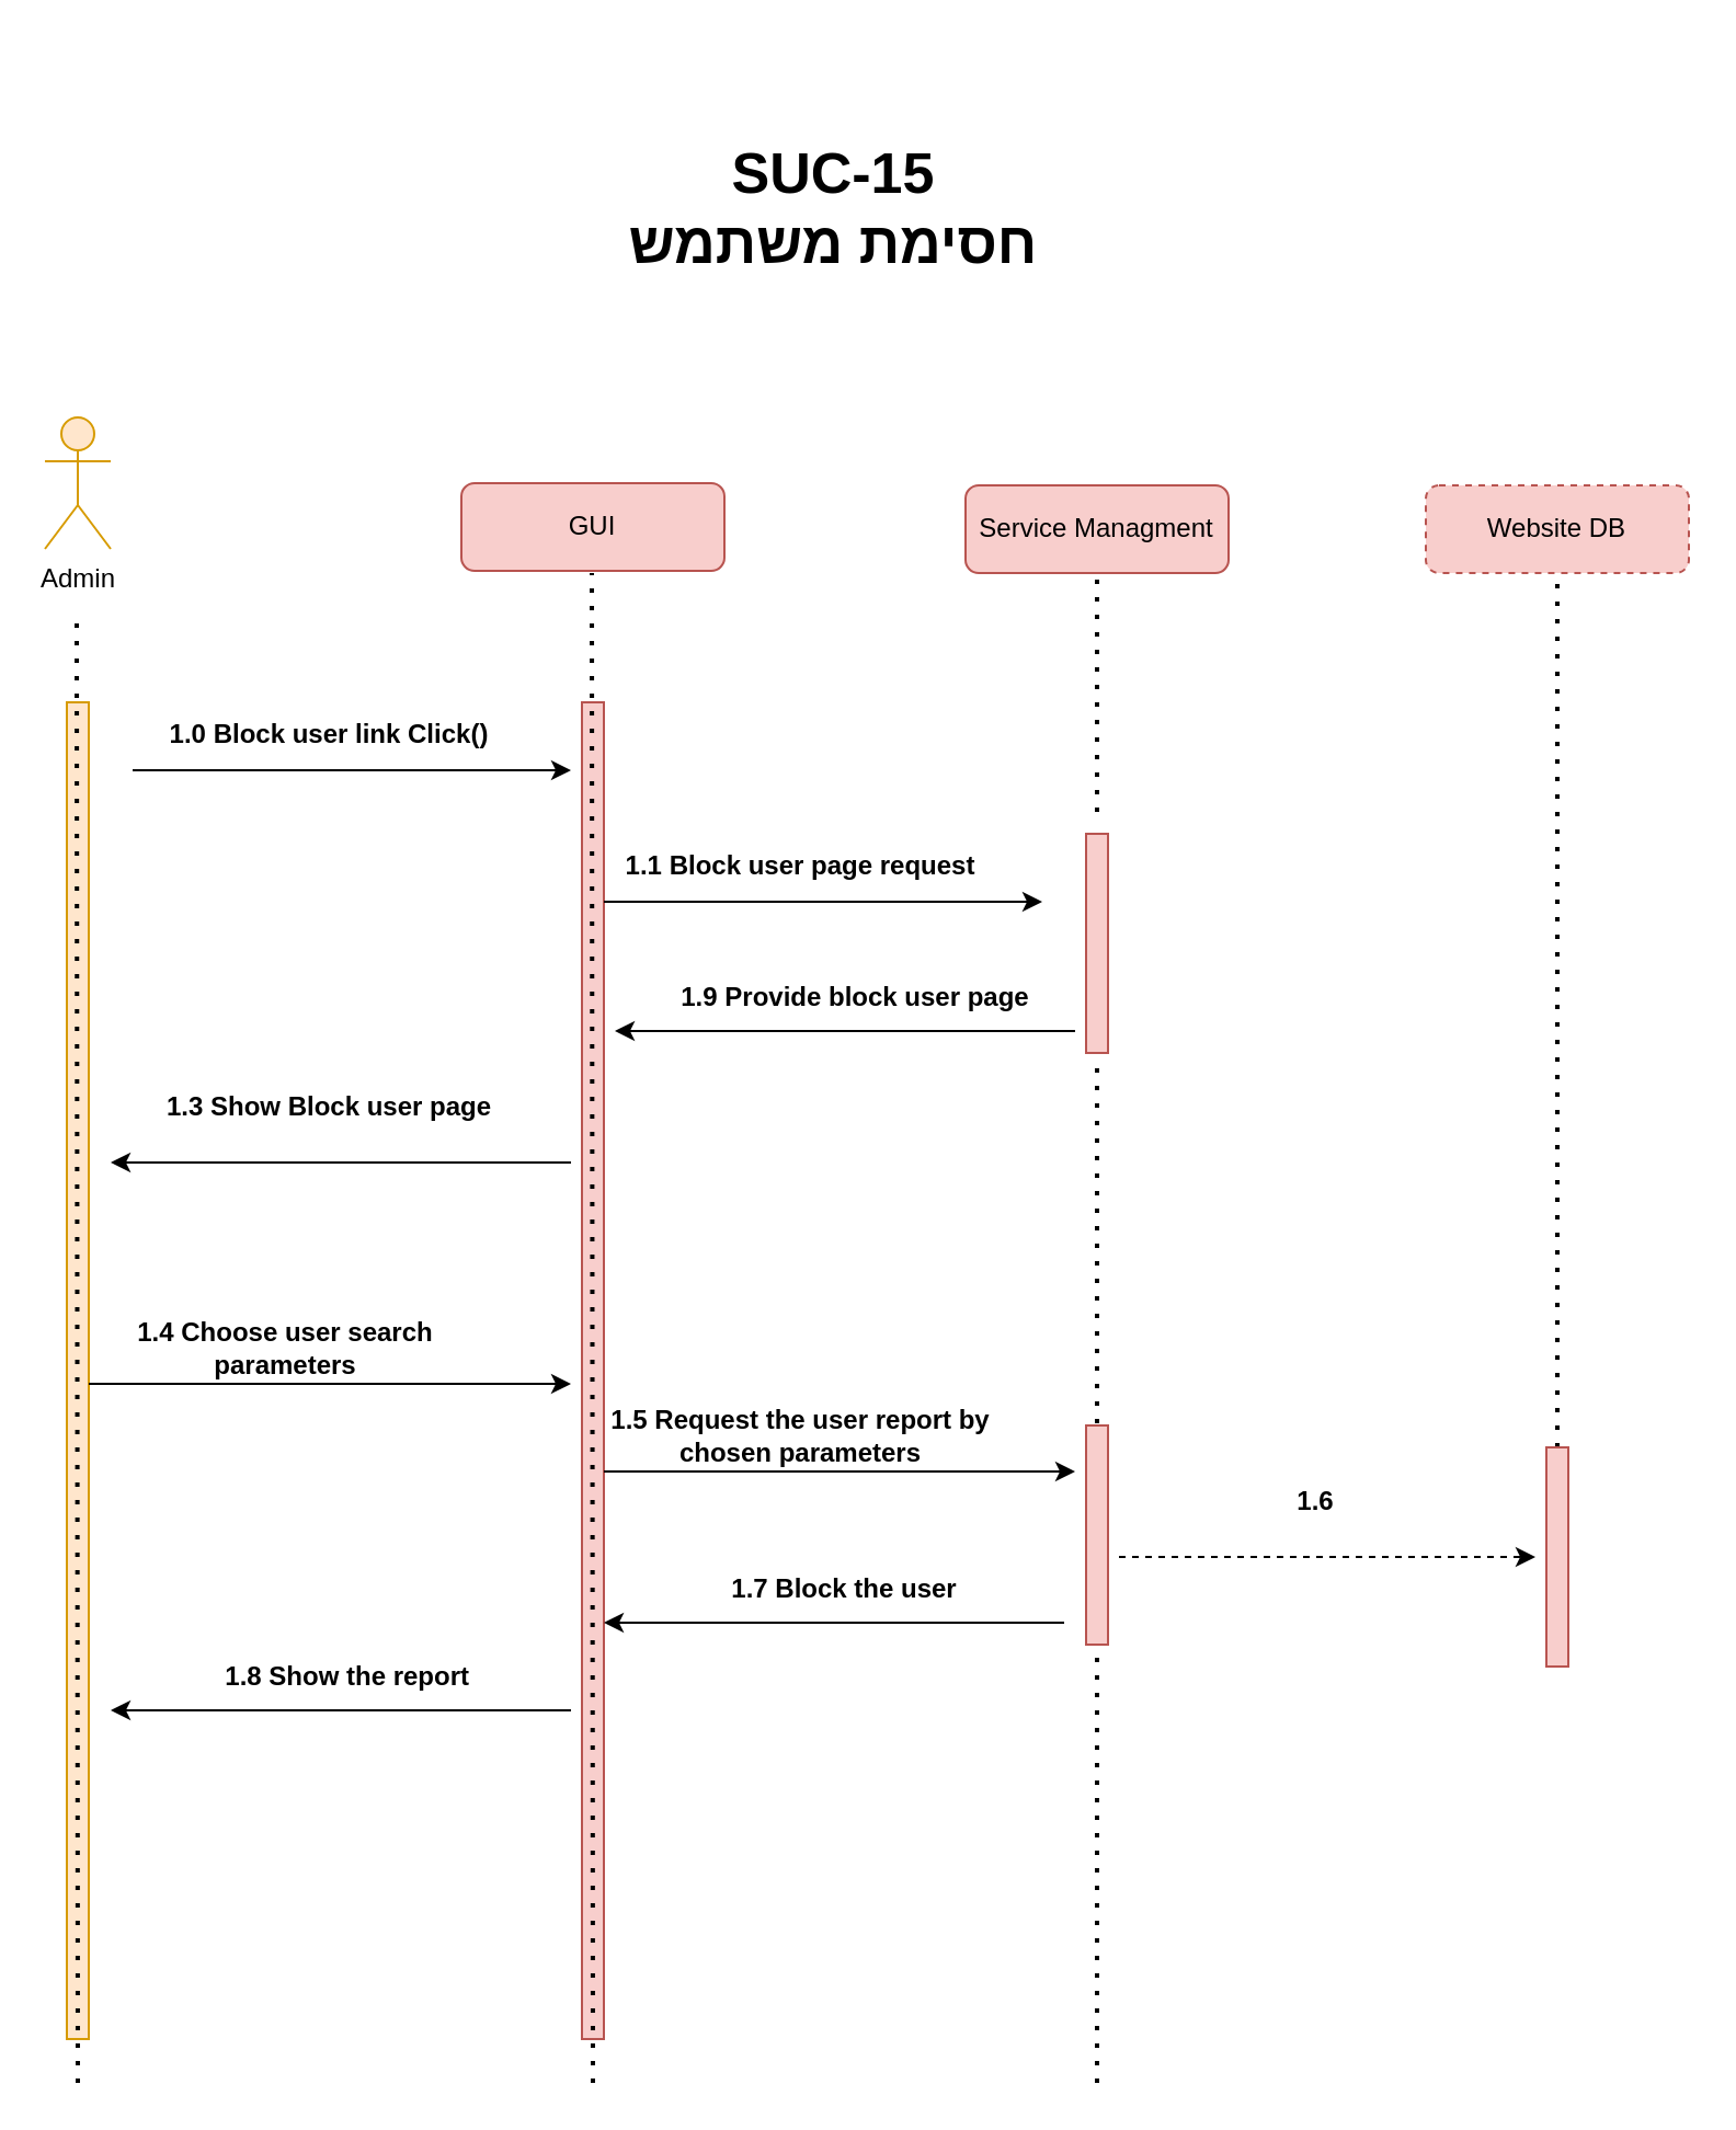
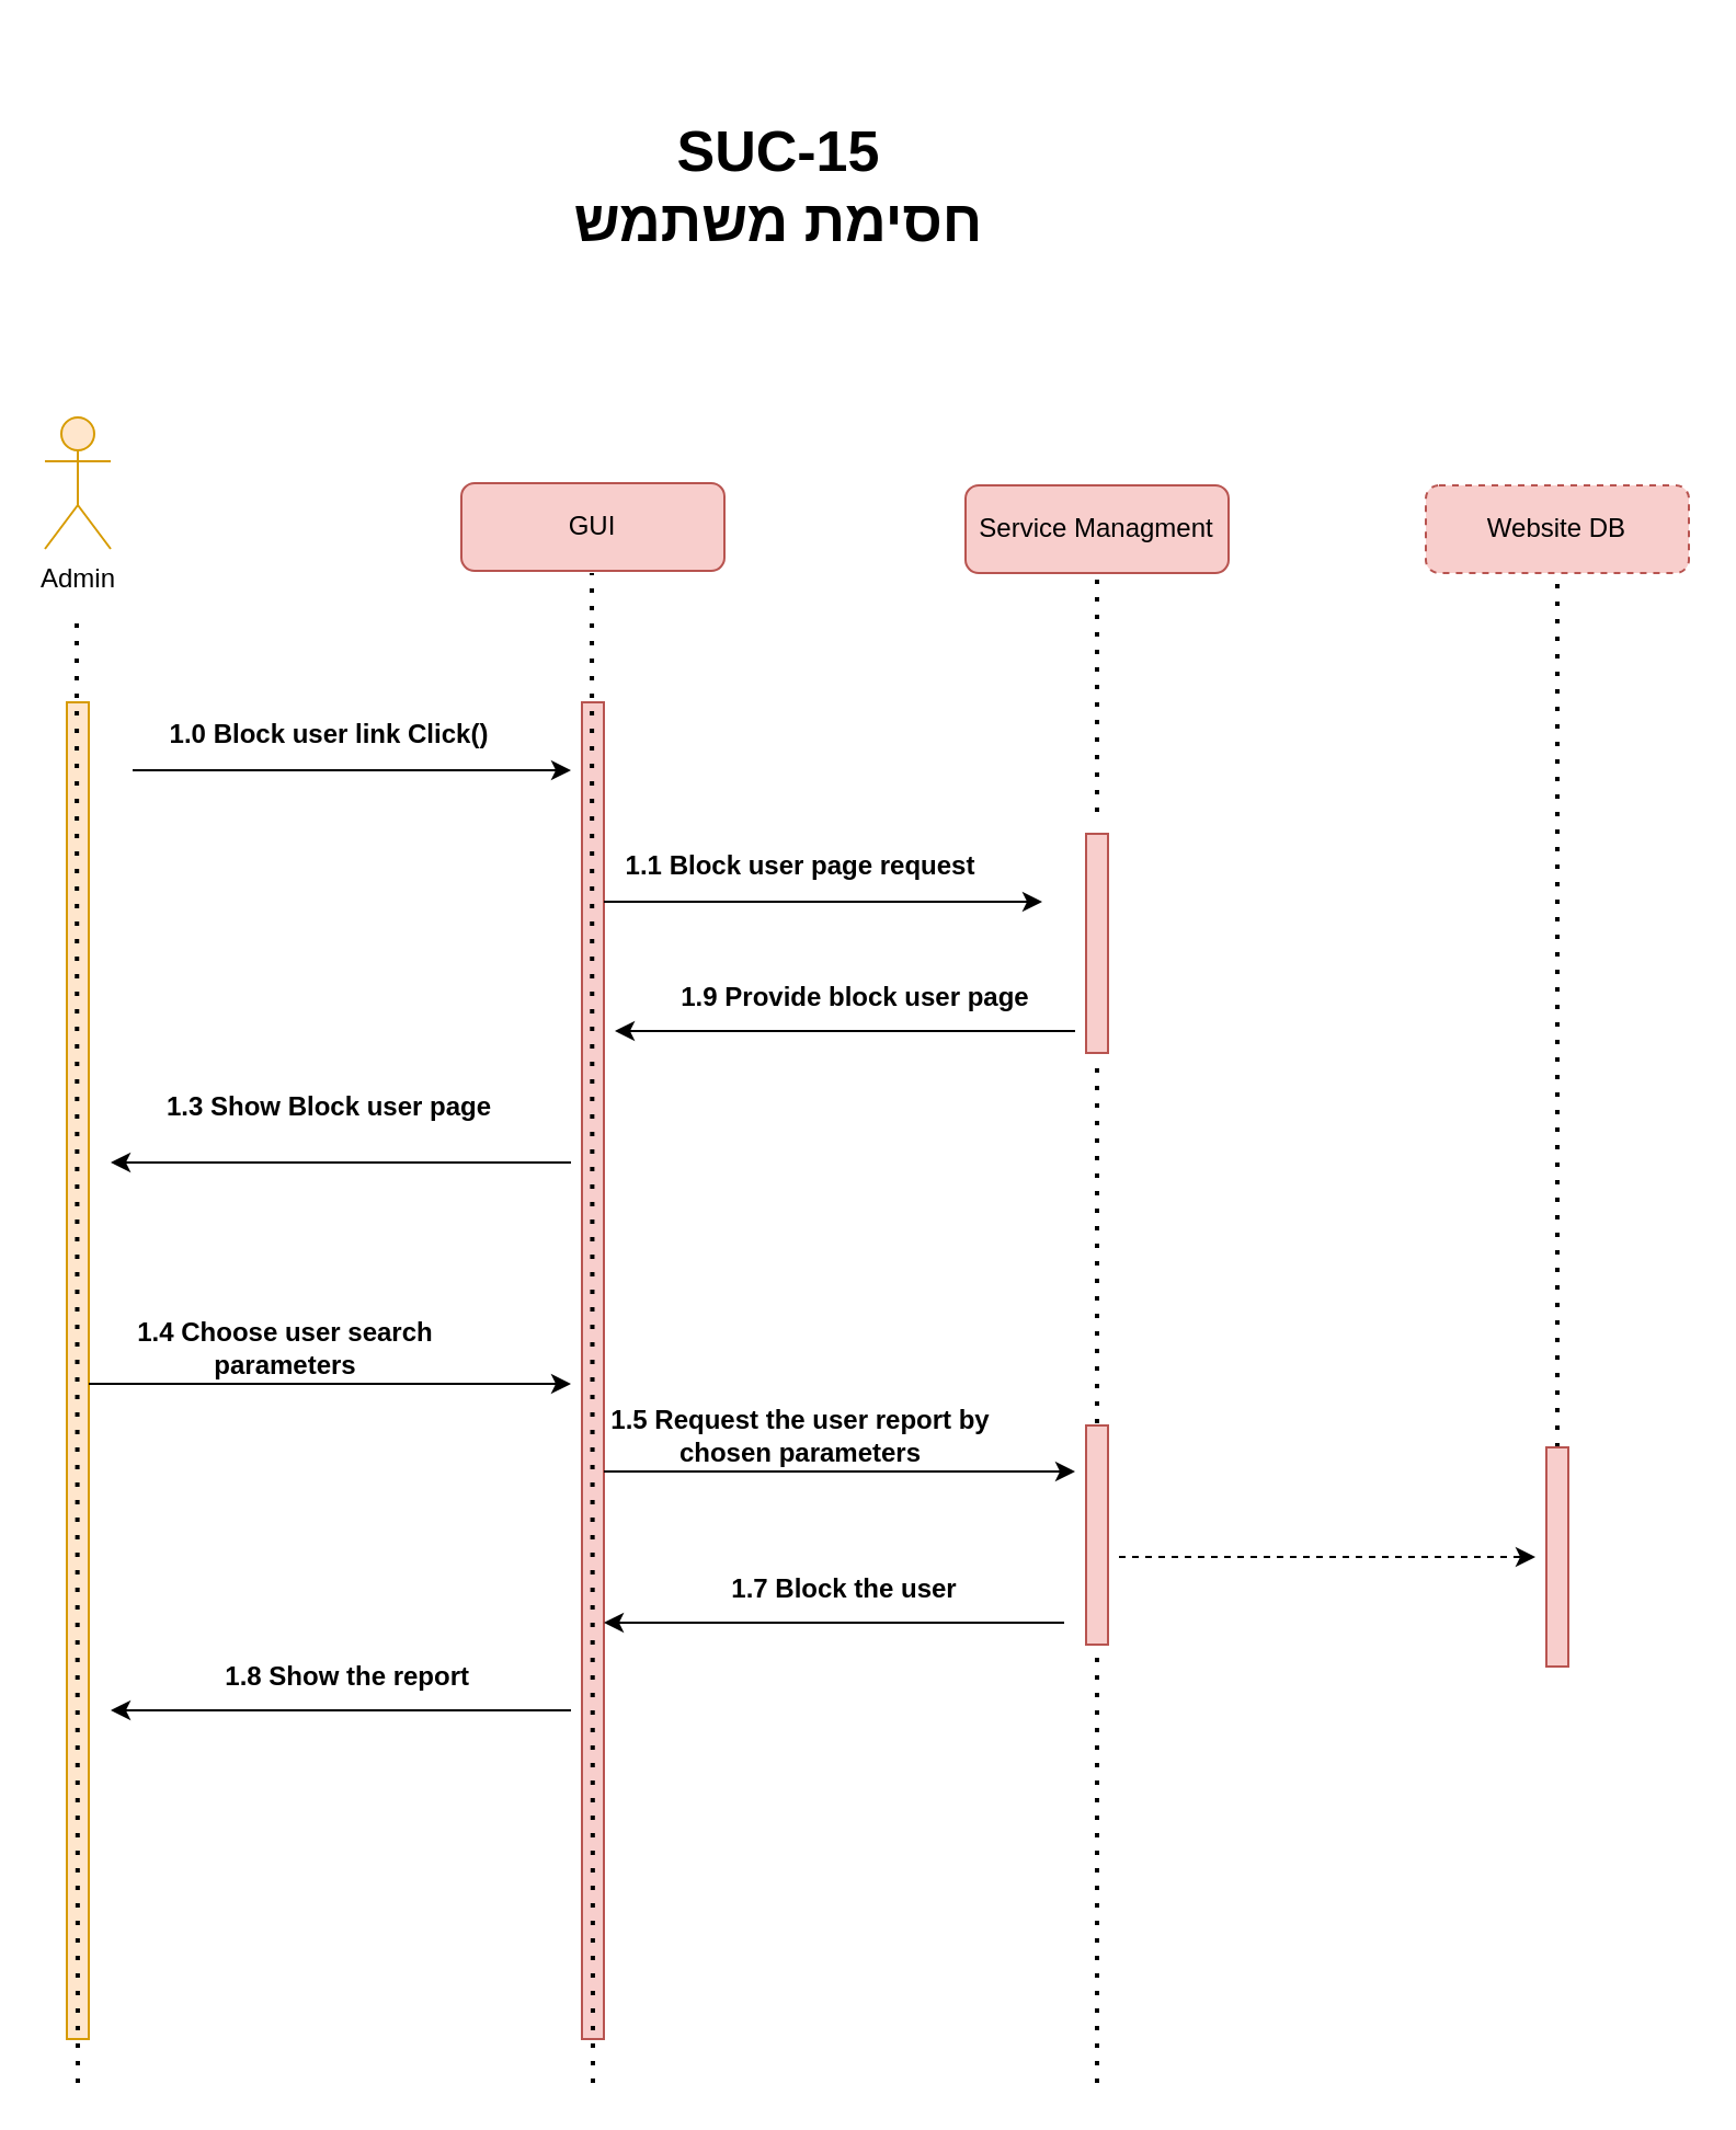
  <mxCell id="0" />
  <mxCell id="1" parent="0" />
  <mxCell id="2" value="Service Managment" style="rounded=1;whiteSpace=wrap;html=1;fillColor=#f8cecc;strokeColor=#b85450;" vertex="1" parent="1"><mxGeometry x="440" y="221" width="120" height="40" as="geometry" /></mxCell>
  <mxCell id="3" value="Admin" style="shape=umlActor;verticalLabelPosition=bottom;verticalAlign=top;html=1;outlineConnect=0;fillColor=#ffe6cc;strokeColor=#d79b00;" vertex="1" parent="1"><mxGeometry x="20" y="190" width="30" height="60" as="geometry" /></mxCell>
- <mxCell id="4" value="&lt;p class=&quot;MsoNormal&quot; dir=&quot;RTL&quot;&gt;&lt;span lang=&quot;EN-GB&quot; dir=&quot;LTR&quot;&gt;SUC-15&lt;/span&gt;&lt;span dir=&quot;RTL&quot;&gt;&lt;/span&gt;&lt;span dir=&quot;RTL&quot;&gt;&lt;/span&gt;&lt;span lang=&quot;HE&quot; style=&quot;font-family: &amp;#34;david&amp;#34; , sans-serif&quot;&gt;&lt;span dir=&quot;RTL&quot;&gt;&lt;/span&gt;&lt;span dir=&quot;RTL&quot;&gt;&lt;/span&gt;&lt;br&gt;חסימת משתמש&lt;/span&gt;&lt;/p&gt;" style="text;html=1;strokeColor=none;fillColor=none;align=center;verticalAlign=middle;whiteSpace=wrap;rounded=0;fontStyle=1;fontSize=26;" vertex="1" parent="1"><mxGeometry x="145" y="30" width="470" height="130" as="geometry" /></mxCell>
+ <mxCell id="4" value="&lt;p class=&quot;MsoNormal&quot; dir=&quot;RTL&quot;&gt;&lt;span lang=&quot;EN-GB&quot; dir=&quot;LTR&quot;&gt;SUC-15&lt;/span&gt;&lt;span dir=&quot;RTL&quot;&gt;&lt;/span&gt;&lt;span dir=&quot;RTL&quot;&gt;&lt;/span&gt;&lt;span lang=&quot;HE&quot; style=&quot;font-family: &amp;#34;david&amp;#34; , sans-serif&quot;&gt;&lt;span dir=&quot;RTL&quot;&gt;&lt;/span&gt;&lt;span dir=&quot;RTL&quot;&gt;&lt;/span&gt;&lt;br&gt;חסימת משתמש&lt;/span&gt;&lt;/p&gt;" style="text;html=1;strokeColor=none;fillColor=none;align=center;verticalAlign=middle;whiteSpace=wrap;rounded=0;fontStyle=1;fontSize=26;" vertex="1" parent="1"><mxGeometry x="120" y="20" width="470" height="130" as="geometry" /></mxCell>
  <mxCell id="5" value="" style="endArrow=none;dashed=1;html=1;dashPattern=1 3;strokeWidth=2;rounded=0;fontSize=14;entryX=0.5;entryY=1;entryDx=0;entryDy=0;startArrow=none;" edge="1" parent="1" target="2"><mxGeometry width="50" height="50" relative="1" as="geometry"><mxPoint x="500" y="370" as="sourcePoint" /><mxPoint x="550" y="401" as="targetPoint" /></mxGeometry></mxCell>
  <mxCell id="6" value="" style="html=1;points=[];perimeter=orthogonalPerimeter;fontSize=14;fillColor=#ffe6cc;strokeColor=#d79b00;perimeterSpacing=1;rounded=0;shadow=0;glass=0;sketch=0;" vertex="1" parent="1"><mxGeometry x="30" y="320" width="10" height="610" as="geometry" /></mxCell>
  <mxCell id="7" value="" style="endArrow=classic;html=1;rounded=0;fontSize=14;" edge="1" parent="1"><mxGeometry width="50" height="50" relative="1" as="geometry"><mxPoint x="60" y="351" as="sourcePoint" /><mxPoint x="260" y="351" as="targetPoint" /></mxGeometry></mxCell>
  <mxCell id="8" value="&lt;font style=&quot;font-size: 12px&quot;&gt;1.0 Block user link Click()&lt;/font&gt;" style="text;html=1;strokeColor=none;fillColor=none;align=center;verticalAlign=middle;whiteSpace=wrap;rounded=0;shadow=0;glass=0;sketch=0;fontSize=12;fontStyle=1" vertex="1" parent="1"><mxGeometry x="60" y="330" width="180" height="10" as="geometry" /></mxCell>
  <mxCell id="9" value="GUI" style="rounded=1;whiteSpace=wrap;html=1;fillColor=#f8cecc;strokeColor=#b85450;" vertex="1" parent="1"><mxGeometry x="210" y="220" width="120" height="40" as="geometry" /></mxCell>
  <mxCell id="10" value="" style="html=1;points=[];perimeter=orthogonalPerimeter;fontSize=14;fillColor=#f8cecc;strokeColor=#b85450;perimeterSpacing=1;rounded=0;shadow=0;glass=0;sketch=0;" vertex="1" parent="1"><mxGeometry x="265" y="320" width="10" height="610" as="geometry" /></mxCell>
  <mxCell id="11" value="" style="html=1;points=[];perimeter=orthogonalPerimeter;fontSize=14;fillColor=#f8cecc;strokeColor=#b85450;perimeterSpacing=1;rounded=0;shadow=0;glass=0;sketch=0;" vertex="1" parent="1"><mxGeometry x="495" y="380" width="10" height="100" as="geometry" /></mxCell>
  <mxCell id="12" value="" style="endArrow=none;dashed=1;html=1;dashPattern=1 3;strokeWidth=2;rounded=0;fontSize=14;entryX=0.5;entryY=1;entryDx=0;entryDy=0;startArrow=none;" edge="1" parent="1" source="21" target="11"><mxGeometry width="50" height="50" relative="1" as="geometry"><mxPoint x="500" y="930" as="sourcePoint" /><mxPoint x="520" y="260" as="targetPoint" /></mxGeometry></mxCell>
  <mxCell id="13" value="" style="endArrow=classic;html=1;rounded=0;fontSize=14;" edge="1" parent="1"><mxGeometry width="50" height="50" relative="1" as="geometry"><mxPoint x="275" y="411" as="sourcePoint" /><mxPoint x="475" y="411" as="targetPoint" /></mxGeometry></mxCell>
  <mxCell id="14" value="&lt;font style=&quot;font-size: 12px&quot;&gt;1.1 Block user page request&lt;/font&gt;" style="text;html=1;strokeColor=none;fillColor=none;align=center;verticalAlign=middle;whiteSpace=wrap;rounded=0;shadow=0;glass=0;sketch=0;fontSize=12;fontStyle=1" vertex="1" parent="1"><mxGeometry x="275" y="390" width="180" height="10" as="geometry" /></mxCell>
  <mxCell id="15" value="" style="endArrow=classic;html=1;rounded=0;fontSize=14;" edge="1" parent="1"><mxGeometry width="50" height="50" relative="1" as="geometry"><mxPoint x="490" y="470" as="sourcePoint" /><mxPoint x="280" y="470" as="targetPoint" /></mxGeometry></mxCell>
  <mxCell id="16" value="&lt;font style=&quot;font-size: 12px&quot;&gt;1.9 Provide block user page&lt;/font&gt;" style="text;html=1;strokeColor=none;fillColor=none;align=center;verticalAlign=middle;whiteSpace=wrap;rounded=0;shadow=0;glass=0;sketch=0;fontSize=12;fontStyle=1" vertex="1" parent="1"><mxGeometry x="300" y="450" width="180" height="10" as="geometry" /></mxCell>
  <mxCell id="17" value="" style="endArrow=classic;html=1;rounded=0;fontSize=14;" edge="1" parent="1"><mxGeometry width="50" height="50" relative="1" as="geometry"><mxPoint x="260" y="530" as="sourcePoint" /><mxPoint x="50" y="530" as="targetPoint" /></mxGeometry></mxCell>
  <mxCell id="18" value="&lt;font style=&quot;font-size: 12px&quot;&gt;1.3 Show Block user page&lt;/font&gt;" style="text;html=1;strokeColor=none;fillColor=none;align=center;verticalAlign=middle;whiteSpace=wrap;rounded=0;shadow=0;glass=0;sketch=0;fontSize=12;fontStyle=1" vertex="1" parent="1"><mxGeometry x="60" y="500" width="180" height="10" as="geometry" /></mxCell>
  <mxCell id="19" value="" style="endArrow=classic;html=1;rounded=0;fontSize=14;" edge="1" parent="1"><mxGeometry width="50" height="50" relative="1" as="geometry"><mxPoint x="40" y="631" as="sourcePoint" /><mxPoint x="260" y="631" as="targetPoint" /></mxGeometry></mxCell>
  <mxCell id="20" value="&lt;font style=&quot;font-size: 12px&quot;&gt;1.4 Choose user search parameters&lt;/font&gt;" style="text;html=1;strokeColor=none;fillColor=none;align=center;verticalAlign=middle;whiteSpace=wrap;rounded=0;shadow=0;glass=0;sketch=0;fontSize=12;fontStyle=1" vertex="1" parent="1"><mxGeometry x="40" y="610" width="180" height="10" as="geometry" /></mxCell>
  <mxCell id="21" value="" style="html=1;points=[];perimeter=orthogonalPerimeter;fontSize=14;fillColor=#f8cecc;strokeColor=#b85450;perimeterSpacing=1;rounded=0;shadow=0;glass=0;sketch=0;" vertex="1" parent="1"><mxGeometry x="495" y="650" width="10" height="100" as="geometry" /></mxCell>
  <mxCell id="22" value="" style="endArrow=none;dashed=1;html=1;dashPattern=1 3;strokeWidth=2;rounded=0;fontSize=14;entryX=0.5;entryY=1;entryDx=0;entryDy=0;startArrow=none;" edge="1" parent="1" target="21"><mxGeometry width="50" height="50" relative="1" as="geometry"><mxPoint x="500" y="950" as="sourcePoint" /><mxPoint x="500" y="481" as="targetPoint" /></mxGeometry></mxCell>
  <mxCell id="23" value="" style="endArrow=classic;html=1;rounded=0;fontSize=14;" edge="1" parent="1"><mxGeometry width="50" height="50" relative="1" as="geometry"><mxPoint x="275" y="671" as="sourcePoint" /><mxPoint x="490" y="671" as="targetPoint" /></mxGeometry></mxCell>
  <mxCell id="24" value="1.5 Request the user report by chosen parameters&lt;span style=&quot;color: rgba(0 , 0 , 0 , 0) ; font-family: monospace ; font-size: 0px ; font-weight: 400&quot;&gt;%3CmxGraphModel%3E%3Croot%3E%3CmxCell%20id%3D%220%22%2F%3E%3CmxCell%20id%3D%221%22%20parent%3D%220%22%2F%3E%3CmxCell%20id%3D%222%22%20value%3D%22User%20Repository%22%20style%3D%22rounded%3D1%3BwhiteSpace%3Dwrap%3Bhtml%3D1%3BfillColor%3D%23f8cecc%3BstrokeColor%3D%23b85450%3B%22%20vertex%3D%221%22%20parent%3D%221%22%3E%3CmxGeometry%20x%3D%22540%22%20y%3D%22170%22%20width%3D%22120%22%20height%3D%2240%22%20as%3D%22geometry%22%2F%3E%3C%2FmxCell%3E%3CmxCell%20id%3D%223%22%20value%3D%22%22%20style%3D%22endArrow%3Dnone%3Bdashed%3D1%3Bhtml%3D1%3BdashPattern%3D1%203%3BstrokeWidth%3D2%3Brounded%3D0%3BfontSize%3D14%3BentryX%3D0.5%3BentryY%3D1%3BentryDx%3D0%3BentryDy%3D0%3BstartArrow%3Dnone%3B%22%20edge%3D%221%22%20target%3D%222%22%20parent%3D%221%22%3E%3CmxGeometry%20width%3D%2250%22%20height%3D%2250%22%20relative%3D%221%22%20as%3D%22geometry%22%3E%3CmxPoint%20x%3D%22600%22%20y%3D%22609%22%20as%3D%22sourcePoint%22%2F%3E%3CmxPoint%20x%3D%22590%22%20y%3D%22300%22%20as%3D%22targetPoint%22%2F%3E%3C%2FmxGeometry%3E%3C%2FmxCell%3E%3C%2Froot%3E%3C%2FmxGraphModel%3&lt;/span&gt;" style="text;html=1;strokeColor=none;fillColor=none;align=center;verticalAlign=middle;whiteSpace=wrap;rounded=0;shadow=0;glass=0;sketch=0;fontSize=12;fontStyle=1" vertex="1" parent="1"><mxGeometry x="275" y="650" width="180" height="10" as="geometry" /></mxCell>
  <mxCell id="25" value="" style="endArrow=classic;html=1;rounded=0;fontSize=14;" edge="1" parent="1"><mxGeometry width="50" height="50" relative="1" as="geometry"><mxPoint x="485" y="740" as="sourcePoint" /><mxPoint x="275" y="740" as="targetPoint" /></mxGeometry></mxCell>
  <mxCell id="26" value="&lt;font style=&quot;font-size: 12px&quot;&gt;1.7 Block the user&lt;/font&gt;" style="text;html=1;strokeColor=none;fillColor=none;align=center;verticalAlign=middle;whiteSpace=wrap;rounded=0;shadow=0;glass=0;sketch=0;fontSize=12;fontStyle=1" vertex="1" parent="1"><mxGeometry x="295" y="720" width="180" height="10" as="geometry" /></mxCell>
  <mxCell id="27" value="" style="endArrow=classic;html=1;rounded=0;fontSize=14;" edge="1" parent="1"><mxGeometry width="50" height="50" relative="1" as="geometry"><mxPoint x="260" y="780" as="sourcePoint" /><mxPoint x="50" y="780" as="targetPoint" /></mxGeometry></mxCell>
  <mxCell id="28" value="1.8 Show the report&amp;nbsp;" style="text;html=1;strokeColor=none;fillColor=none;align=center;verticalAlign=middle;whiteSpace=wrap;rounded=0;shadow=0;glass=0;sketch=0;fontSize=12;fontStyle=1" vertex="1" parent="1"><mxGeometry x="70" y="760" width="180" height="10" as="geometry" /></mxCell>
  <mxCell id="29" value="" style="endArrow=none;dashed=1;html=1;dashPattern=1 3;strokeWidth=2;rounded=0;fontSize=14;entryX=0.5;entryY=1;entryDx=0;entryDy=0;startArrow=none;" edge="1" parent="1"><mxGeometry width="50" height="50" relative="1" as="geometry"><mxPoint x="270" y="950" as="sourcePoint" /><mxPoint x="269.5" y="261" as="targetPoint" /></mxGeometry></mxCell>
  <mxCell id="30" value="" style="endArrow=none;dashed=1;html=1;dashPattern=1 3;strokeWidth=2;rounded=0;fontSize=14;entryX=0.5;entryY=1;entryDx=0;entryDy=0;startArrow=none;" edge="1" parent="1"><mxGeometry width="50" height="50" relative="1" as="geometry"><mxPoint x="35" y="950" as="sourcePoint" /><mxPoint x="34.5" y="280.5" as="targetPoint" /></mxGeometry></mxCell>
  <mxCell id="31" value="Website DB" style="rounded=1;whiteSpace=wrap;html=1;fillColor=#f8cecc;strokeColor=#b85450;dashed=1;" vertex="1" parent="1"><mxGeometry x="650" y="221" width="120" height="40" as="geometry" /></mxCell>
  <mxCell id="32" value="" style="endArrow=none;dashed=1;html=1;dashPattern=1 3;strokeWidth=2;rounded=0;fontSize=14;entryX=0.5;entryY=1;entryDx=0;entryDy=0;startArrow=none;" edge="1" parent="1" target="31"><mxGeometry width="50" height="50" relative="1" as="geometry"><mxPoint x="710" y="660" as="sourcePoint" /><mxPoint x="700" y="351" as="targetPoint" /></mxGeometry></mxCell>
  <mxCell id="33" value="" style="endArrow=classic;html=1;rounded=0;fontSize=14;dashed=1;" edge="1" parent="1"><mxGeometry width="50" height="50" relative="1" as="geometry"><mxPoint x="510" y="710" as="sourcePoint" /><mxPoint x="700" y="710" as="targetPoint" /></mxGeometry></mxCell>
  <mxCell id="34" value="" style="html=1;points=[];perimeter=orthogonalPerimeter;fontSize=14;fillColor=#f8cecc;strokeColor=#b85450;perimeterSpacing=1;rounded=0;shadow=0;glass=0;sketch=0;" vertex="1" parent="1"><mxGeometry x="705" y="660" width="10" height="100" as="geometry" /></mxCell>
- <mxCell id="35" value="&lt;b&gt;&lt;font style=&quot;font-size: 12px&quot;&gt;1.6&lt;/font&gt;&lt;/b&gt;" style="text;html=1;strokeColor=none;fillColor=none;align=center;verticalAlign=middle;whiteSpace=wrap;rounded=0;" vertex="1" parent="1"><mxGeometry x="570" y="670" width="60" height="30" as="geometry" /></mxCell>
